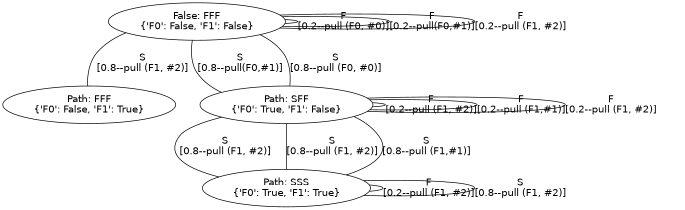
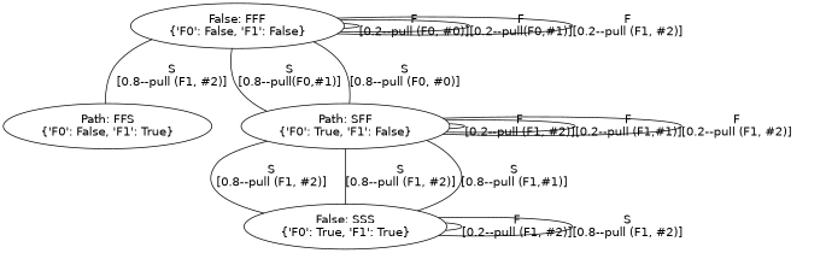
  graph {
    fontname="DejaVu Sans"
    node [fontname="DejaVu Sans"]
    edge [fontname="DejaVu Sans"]
    n1 [label="False: FFF\n{'F0': False, 'F1': False}"]
-   n2 [label="Path: FFF\n{'F0': False, 'F1': True}"]
+   n2 [label="Path: FFS\n{'F0': False, 'F1': True}"]
    n3 [label="Path: SFF\n{'F0': True, 'F1': False}"]
-   n4 [label="Path: SSS\n{'F0': True, 'F1': True}"]
+   n4 [label="False: SSS\n{'F0': True, 'F1': True}"]
    n1 -- n1 [label="F\n[0.2--pull (F0, #0)]"]
    n1 -- n1 [label="F\n[0.2--pull(F0,#1)]"]
    n1 -- n1 [label="F\n[0.2--pull (F1, #2)]"]
    n1 -- n2 [label="S\n[0.8--pull (F1, #2)]"]
    n1 -- n3 [label="S\n[0.8--pull(F0,#1)]"]
    n1 -- n3 [label="S\n[0.8--pull (F0, #0)]"]
    n3 -- n3 [label="F\n[0.2--pull (F1, #2)]"]
    n3 -- n3 [label="F\n[0.2--pull (F1,#1)]"]
    n3 -- n3 [label="F\n[0.2--pull (F1, #2)]"]
    n3 -- n4 [label="S\n[0.8--pull (F1, #2)]"]
    n3 -- n4 [label="S\n[0.8--pull (F1, #2)]"]
    n3 -- n4 [label="S\n[0.8--pull (F1,#1)]"]
    n4 -- n4 [label="F\n[0.2--pull (F1, #2)]"]
    n4 -- n4 [label="S\n[0.8--pull (F1, #2)]"]
  }
